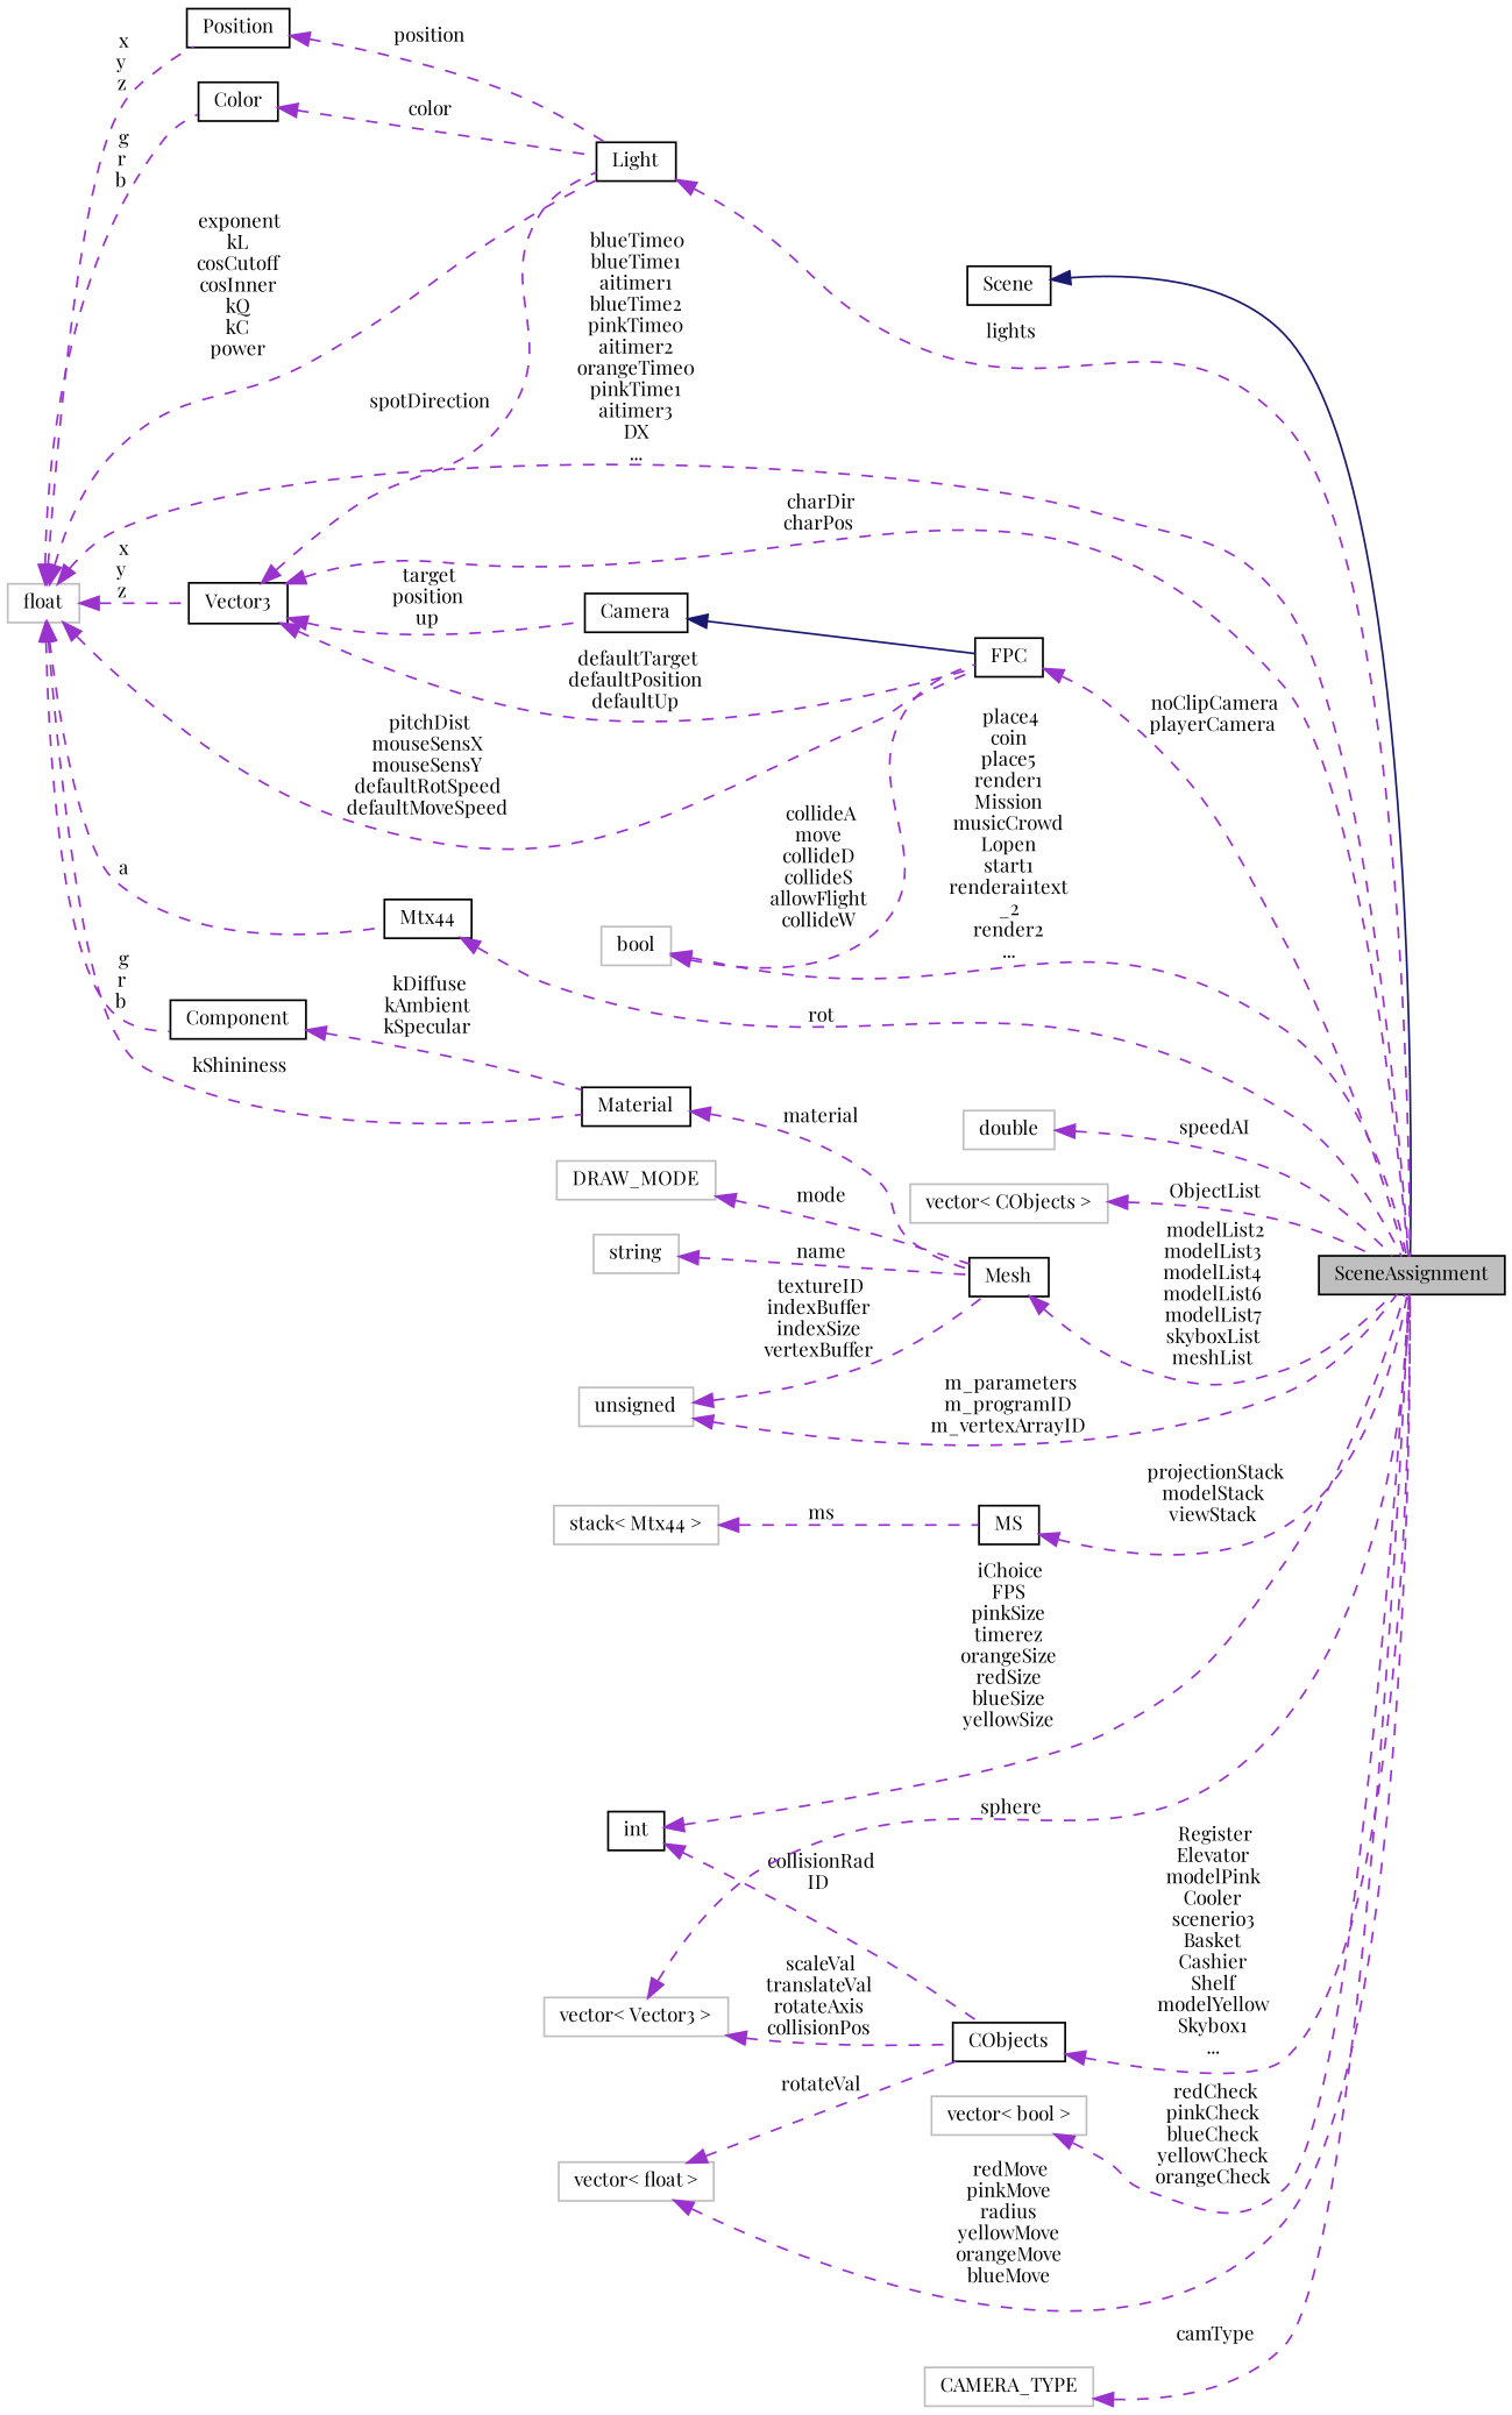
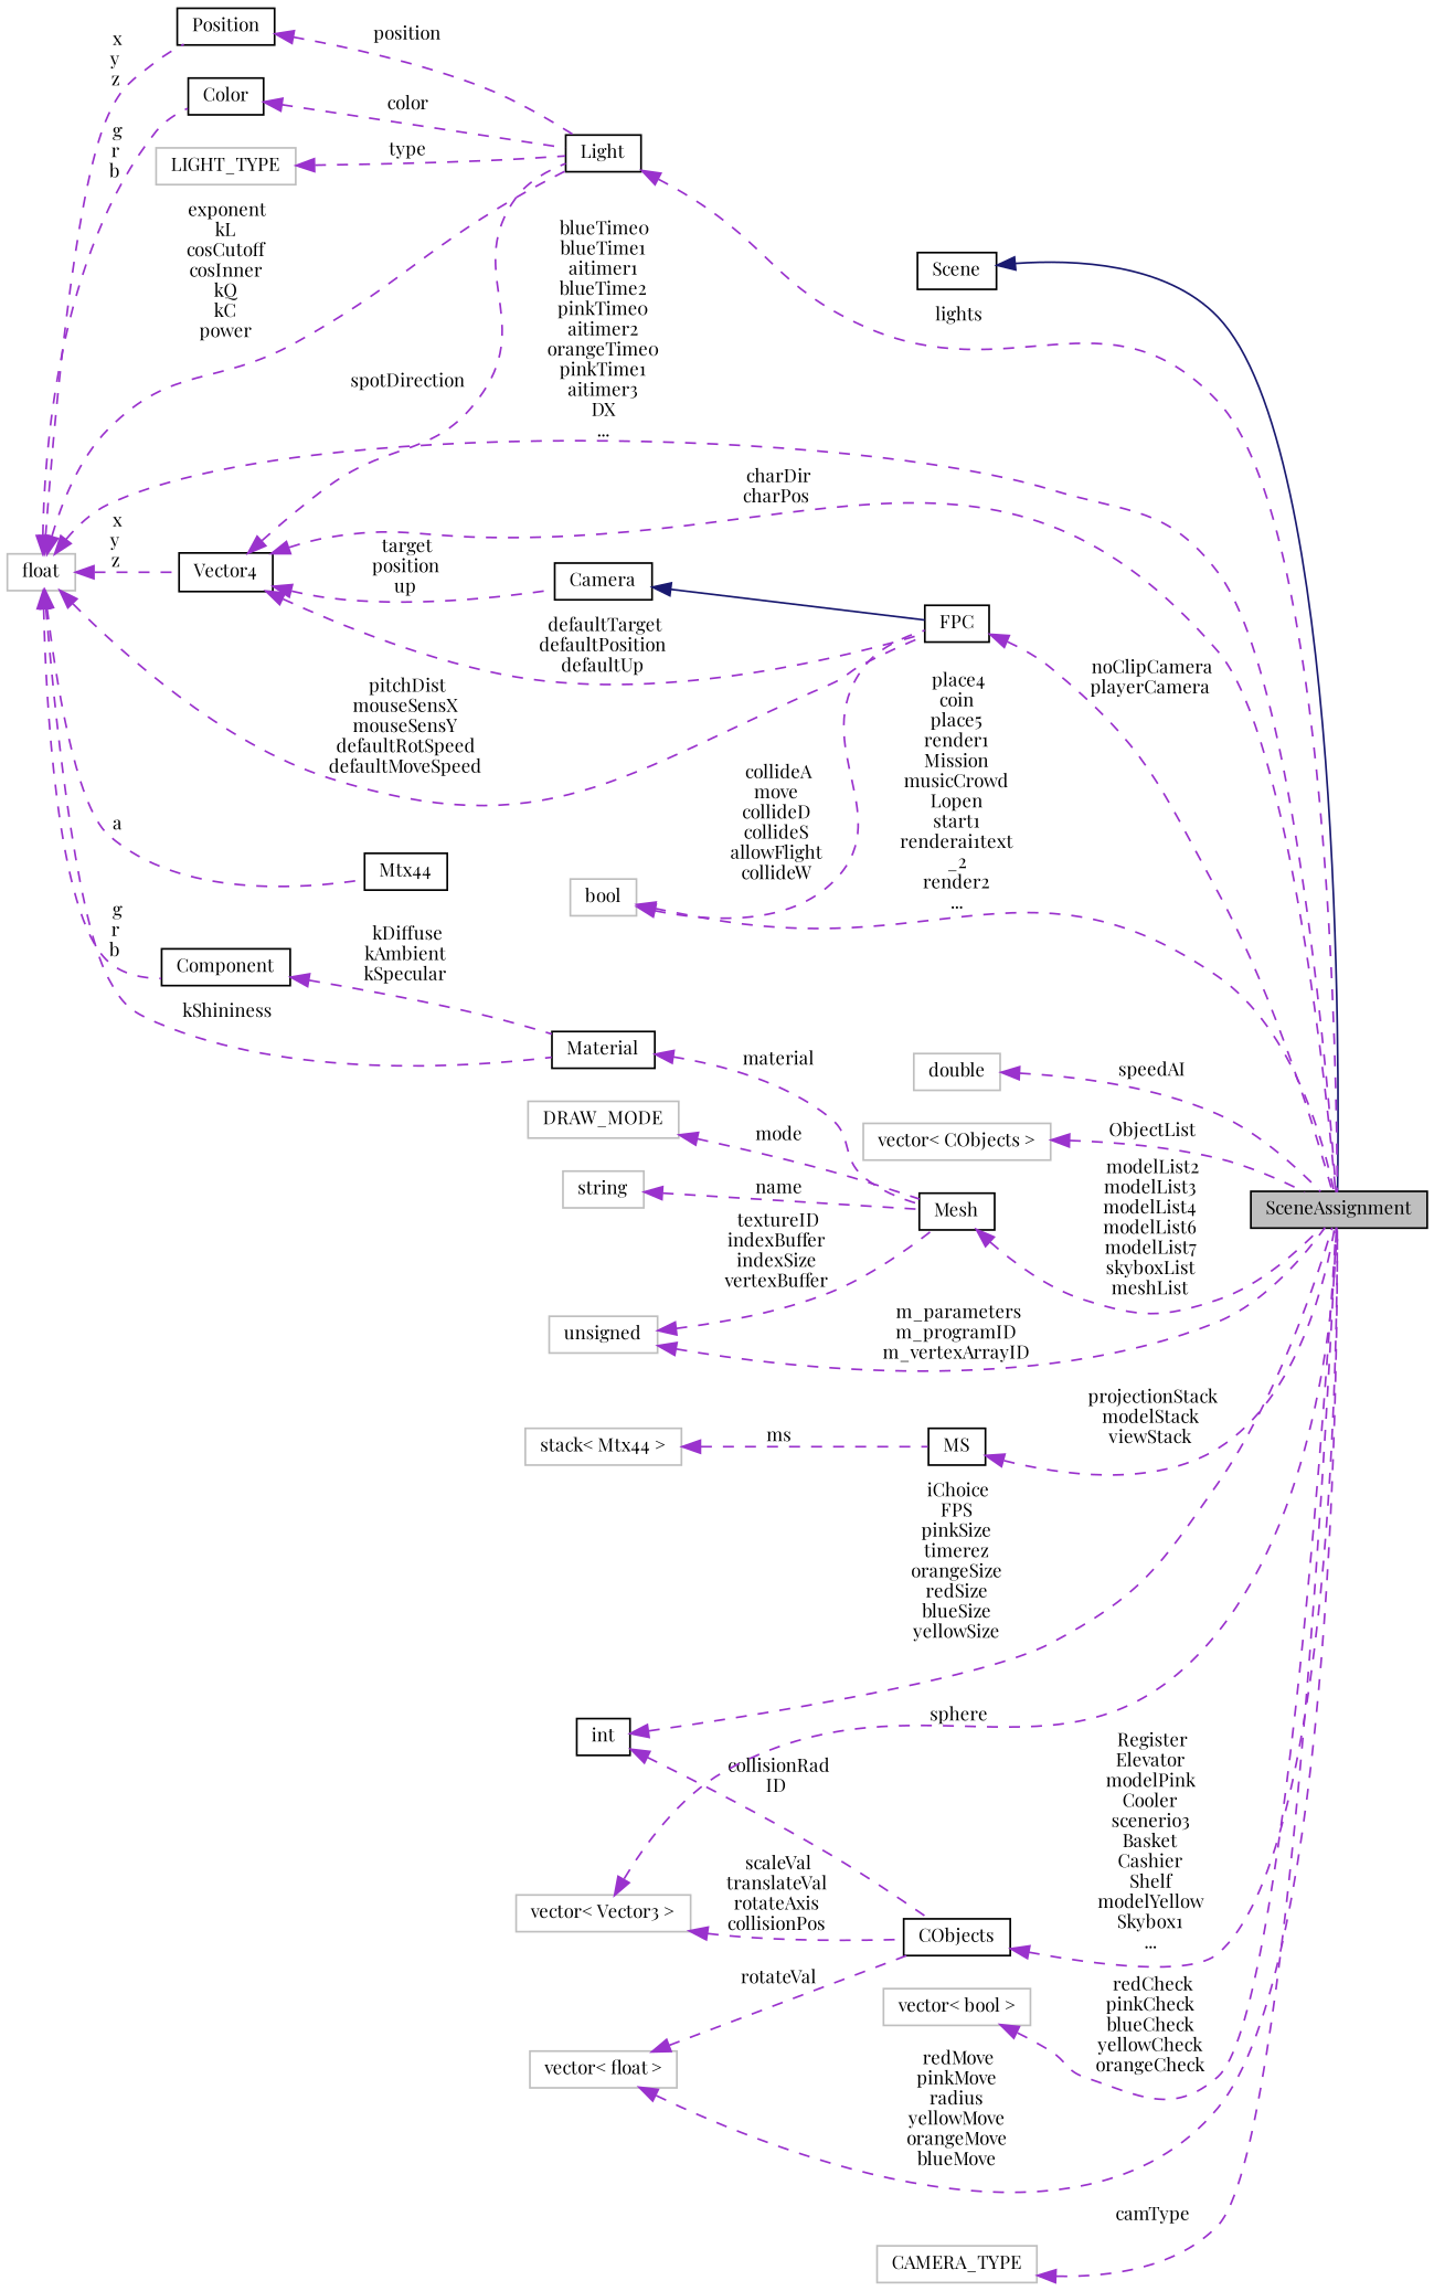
  digraph {
    fontname="Playfair Display"
    rankdir=LR
    node [color=black fontname="Playfair Display" fontsize=10 shape=record]
    edge [color=darkorchid3 dir=back fontname="Playfair Display" fontsize=10 labelfontname=Helvetica labelfontsize=10 style=dashed]
    n1 [fillcolor=grey75 fontcolor=black height=0.2 label=SceneAssignment style=filled width=0.4]
    n2 [height=0.2 label=Scene width=0.4]
    n3 [height=0.2 label=Light width=0.4]
+   n4 [color=grey75 height=0.2 label=LIGHT_TYPE width=0.4]
    n5 [color=grey75 height=0.2 label=float width=0.4]
-   n6 [height=0.2 label=Vector3 width=0.4]
+   n6 [height=0.2 label=Vector4 width=0.4]
    n7 [height=0.2 label=Position width=0.4]
    n8 [height=0.2 label=Color width=0.4]
    n9 [height=0.2 label=FPC width=0.4]
    n10 [height=0.2 label=Mtx44 width=0.4]
    n11 [height=0.2 label=Material width=0.4]
    n12 [height=0.2 label=Component width=0.4]
    n13 [height=0.2 label=Camera width=0.4]
    n14 [height=0.2 label=Mesh width=0.4]
    n15 [color=grey75 height=0.2 label=double width=0.4]
    n16 [color=grey75 height=0.2 label="vector\< CObjects \>" width=0.4]
    n17 [height=0.2 label=MS width=0.4]
    n18 [color=grey75 height=0.2 label="stack\< Mtx44 \>" width=0.4]
    n19 [color=grey75 height=0.2 label=bool width=0.4]
    n20 [height=0.2 label=int width=0.4]
    n21 [height=0.2 label=CObjects width=0.4]
    n22 [color=grey75 height=0.2 label="vector\< Vector3 \>" width=0.4]
    n23 [color=grey75 height=0.2 label="vector\< float \>" width=0.4]
    n24 [color=grey75 height=0.2 label="vector\< bool \>" width=0.4]
    n25 [color=grey75 height=0.2 label=DRAW_MODE width=0.4]
    n26 [color=grey75 height=0.2 label=string width=0.4]
    n27 [color=grey75 height=0.2 label=unsigned width=0.4]
    n28 [color=grey75 height=0.2 label=CAMERA_TYPE width=0.4]
    n2 -> n1 [color=midnightblue style=solid]
    n3 -> n1 [label=" lights"]
+   n4 -> n3 [label=" type"]
    n5 -> n1 [label=" blueTime0\nblueTime1\naitimer1\nblueTime2\npinkTime0\naitimer2\norangeTime0\npinkTime1\naitimer3\nDX\n..."]
    n5 -> n3 [label=" exponent\nkL\ncosCutoff\ncosInner\nkQ\nkC\npower"]
    n5 -> n6 [label=" x\ny\nz"]
    n5 -> n7 [label=" x\ny\nz"]
    n5 -> n8 [label=" g\nr\nb"]
    n5 -> n9 [label=" pitchDist\nmouseSensX\nmouseSensY\ndefaultRotSpeed\ndefaultMoveSpeed"]
    n5 -> n10 [label=" a"]
    n5 -> n11 [label=" kShininess"]
    n5 -> n12 [label=" g\nr\nb"]
    n6 -> n1 [label=" charDir\ncharPos"]
    n6 -> n3 [label=" spotDirection"]
    n6 -> n9 [label=" defaultTarget\ndefaultPosition\ndefaultUp"]
    n6 -> n13 [label=" target\nposition\nup"]
    n7 -> n3 [label=" position"]
    n8 -> n3 [label=" color"]
    n9 -> n1 [label=" noClipCamera\nplayerCamera"]
-   n10 -> n1 [label=" rot"]
    n11 -> n14 [label=" material"]
    n12 -> n11 [label=" kDiffuse\nkAmbient\nkSpecular"]
    n13 -> n9 [color=midnightblue style=solid]
    n14 -> n1 [label=" modelList2\nmodelList3\nmodelList4\nmodelList6\nmodelList7\nskyboxList\nmeshList"]
    n15 -> n1 [label=" speedAI"]
    n16 -> n1 [label=" ObjectList"]
    n17 -> n1 [label=" projectionStack\nmodelStack\nviewStack"]
    n18 -> n17 [label=" ms"]
    n19 -> n1 [label=" place4\ncoin\nplace5\nrender1\nMission\nmusicCrowd\nLopen\nstart1\nrenderai1text\l_2\nrender2\n..."]
    n19 -> n9 [label=" collideA\nmove\ncollideD\ncollideS\nallowFlight\ncollideW"]
    n20 -> n1 [label=" iChoice\nFPS\npinkSize\ntimerez\norangeSize\nredSize\nblueSize\nyellowSize"]
    n20 -> n21 [label=" collisionRad\nID"]
    n21 -> n1 [label=" Register\nElevator\nmodelPink\nCooler\nscenerio3\nBasket\nCashier\nShelf\nmodelYellow\nSkybox1\n..."]
    n22 -> n1 [label=" sphere"]
    n22 -> n21 [label=" scaleVal\ntranslateVal\nrotateAxis\ncollisionPos"]
    n23 -> n1 [label=" redMove\npinkMove\nradius\nyellowMove\norangeMove\nblueMove"]
    n23 -> n21 [label=" rotateVal"]
    n24 -> n1 [label=" redCheck\npinkCheck\nblueCheck\nyellowCheck\norangeCheck"]
    n25 -> n14 [label=" mode"]
    n26 -> n14 [label=" name"]
    n27 -> n1 [label=" m_parameters\nm_programID\nm_vertexArrayID"]
    n27 -> n14 [label=" textureID\nindexBuffer\nindexSize\nvertexBuffer"]
    n28 -> n1 [label=" camType"]
  }
